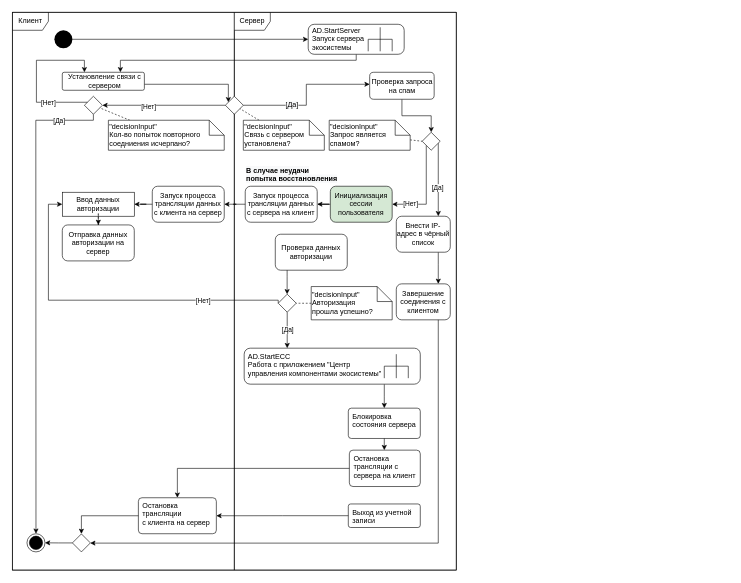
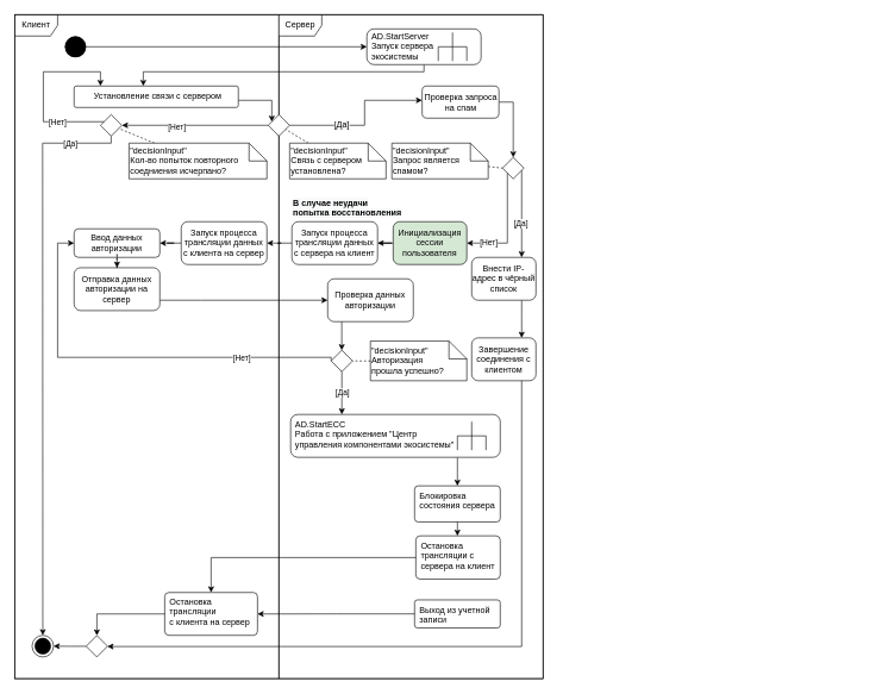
  <mxCell id="0" />
  <mxCell id="1" parent="0" />
  <mxCell id="2" value="" style="group" parent="1" vertex="1" connectable="0"><mxGeometry x="20" y="20" width="740" height="930" as="geometry" /></mxCell>
  <mxCell id="3" value="Клиент" style="shape=umlFrame;whiteSpace=wrap;html=1;strokeColor=default;verticalAlign=middle;fillColor=default;" parent="2" vertex="1"><mxGeometry width="370" height="930.0" as="geometry" /></mxCell>
  <mxCell id="4" value="Сервер" style="shape=umlFrame;whiteSpace=wrap;html=1;strokeColor=default;" parent="2" vertex="1"><mxGeometry x="370" width="370" height="930.0" as="geometry" /></mxCell>
  <mxCell id="5" value="" style="ellipse;html=1;shape=endState;fillColor=#000000;strokeColor=#000000;" parent="2" vertex="1"><mxGeometry x="24.269" y="869.348" width="30" height="30.326" as="geometry" /></mxCell>
  <mxCell id="6" value="&lt;span style=&quot;text-align: center;&quot;&gt;Блокировка состояния сервера&lt;/span&gt;" style="whiteSpace=wrap;html=1;align=left;verticalAlign=top;rounded=1;arcSize=10;spacingLeft=5;labelBorderColor=none;labelBackgroundColor=none;" parent="2" vertex="1"><mxGeometry x="560" y="659.996" width="120" height="50.543" as="geometry" /></mxCell>
  <mxCell id="7" value="" style="edgeStyle=orthogonalEdgeStyle;rounded=0;sketch=0;orthogonalLoop=1;jettySize=auto;html=1;shadow=0;endArrow=classic;endFill=1;strokeColor=default;" parent="2" source="24" target="6" edge="1"><mxGeometry relative="1" as="geometry"><mxPoint x="533.174" y="690" as="sourcePoint" /><Array as="points"><mxPoint x="620" y="640" /><mxPoint x="620" y="640" /></Array></mxGeometry></mxCell>
  <mxCell id="8" value="&lt;span style=&quot;text-align: center;&quot;&gt;Остановка трансляции с сервера на клиент&lt;/span&gt;" style="whiteSpace=wrap;html=1;align=left;verticalAlign=top;rounded=1;arcSize=10;spacingLeft=5;labelBorderColor=none;labelBackgroundColor=none;" parent="2" vertex="1"><mxGeometry x="561.75" y="729.997" width="118.25" height="60.652" as="geometry" /></mxCell>
  <mxCell id="9" value="" style="edgeStyle=orthogonalEdgeStyle;rounded=0;sketch=0;orthogonalLoop=1;jettySize=auto;html=1;shadow=0;endArrow=classic;endFill=1;strokeColor=default;" parent="2" source="6" target="8" edge="1"><mxGeometry relative="1" as="geometry"><Array as="points"><mxPoint x="620" y="788.478" /><mxPoint x="620" y="788.478" /></Array></mxGeometry></mxCell>
  <mxCell id="10" value="&lt;span style=&quot;text-align: center;&quot;&gt;Выход из учетной записи&lt;/span&gt;" style="whiteSpace=wrap;html=1;align=left;verticalAlign=top;rounded=1;arcSize=10;spacingLeft=5;labelBorderColor=none;labelBackgroundColor=none;" parent="2" vertex="1"><mxGeometry x="560" y="819.73" width="120" height="39.24" as="geometry" /></mxCell>
  <mxCell id="11" value="" style="edgeStyle=orthogonalEdgeStyle;rounded=0;sketch=0;orthogonalLoop=1;jettySize=auto;html=1;shadow=0;endArrow=classic;endFill=1;strokeColor=default;" parent="2" source="8" target="21" edge="1"><mxGeometry relative="1" as="geometry" /></mxCell>
  <mxCell id="12" value="Запуск процесса трансляции данных с сервера на клиент" style="whiteSpace=wrap;html=1;rounded=1;" parent="2" vertex="1"><mxGeometry x="388.155" y="290" width="120" height="60" as="geometry" /></mxCell>
  <mxCell id="13" value="Запуск процесса трансляции данных с клиента на сервер" style="whiteSpace=wrap;html=1;rounded=1;" parent="2" vertex="1"><mxGeometry x="233.155" y="290" width="120" height="60" as="geometry" /></mxCell>
  <mxCell id="14" value="" style="edgeStyle=orthogonalEdgeStyle;rounded=0;sketch=0;orthogonalLoop=1;jettySize=auto;html=1;shadow=0;endArrow=classic;endFill=1;strokeColor=default;" parent="2" source="12" target="13" edge="1"><mxGeometry relative="1" as="geometry" /></mxCell>
  <mxCell id="15" value="&lt;span style=&quot;color: rgb(0, 0, 0); font-family: Helvetica; font-size: 12px; font-style: normal; font-variant-ligatures: normal; font-variant-caps: normal; font-weight: 700; letter-spacing: normal; orphans: 2; text-indent: 0px; text-transform: none; widows: 2; word-spacing: 0px; -webkit-text-stroke-width: 0px; background-color: rgb(248, 249, 250); text-decoration-thickness: initial; text-decoration-style: initial; text-decoration-color: initial; float: none; display: inline !important;&quot;&gt;В случае неудачи&lt;/span&gt;&lt;br style=&quot;-webkit-font-smoothing: antialiased; padding: 0px; margin: 0px; color: rgb(0, 0, 0); font-family: Helvetica; font-size: 12px; font-style: normal; font-variant-ligatures: normal; font-variant-caps: normal; font-weight: 700; letter-spacing: normal; orphans: 2; text-indent: 0px; text-transform: none; widows: 2; word-spacing: 0px; -webkit-text-stroke-width: 0px; background-color: rgb(248, 249, 250); text-decoration-thickness: initial; text-decoration-style: initial; text-decoration-color: initial;&quot;&gt;&lt;span style=&quot;color: rgb(0, 0, 0); font-family: Helvetica; font-size: 12px; font-style: normal; font-variant-ligatures: normal; font-variant-caps: normal; font-weight: 700; letter-spacing: normal; orphans: 2; text-indent: 0px; text-transform: none; widows: 2; word-spacing: 0px; -webkit-text-stroke-width: 0px; background-color: rgb(248, 249, 250); text-decoration-thickness: initial; text-decoration-style: initial; text-decoration-color: initial; float: none; display: inline !important;&quot;&gt;попытка восстановления&lt;/span&gt;" style="text;whiteSpace=wrap;html=1;align=left;" parent="2" vertex="1"><mxGeometry x="388.15" y="250" width="190" height="50" as="geometry" /></mxCell>
- <mxCell id="16" value="Ввод данных авторизации" style="whiteSpace=wrap;html=1;rounded=0;" parent="2" vertex="1"><mxGeometry x="83.15" y="300" width="120" height="40" as="geometry" /></mxCell>
+ <mxCell id="16" value="Ввод данных авторизации" style="whiteSpace=wrap;html=1;rounded=1;" parent="2" vertex="1"><mxGeometry x="83.15" y="300" width="120" height="40" as="geometry" /></mxCell>
  <mxCell id="17" value="" style="edgeStyle=orthogonalEdgeStyle;rounded=0;sketch=0;orthogonalLoop=1;jettySize=auto;html=1;shadow=0;endArrow=classic;endFill=1;strokeColor=default;" parent="2" source="13" target="16" edge="1"><mxGeometry relative="1" as="geometry" /></mxCell>
  <mxCell id="18" value="Проверка данных авторизации" style="whiteSpace=wrap;html=1;rounded=1;" parent="2" vertex="1"><mxGeometry x="438.25" y="370" width="120" height="60" as="geometry" /></mxCell>
  <mxCell id="19" value="" style="rhombus;" parent="2" vertex="1"><mxGeometry x="100" y="869.67" width="30" height="30" as="geometry" /></mxCell>
  <mxCell id="20" style="edgeStyle=orthogonalEdgeStyle;rounded=0;sketch=0;orthogonalLoop=1;jettySize=auto;html=1;shadow=0;endArrow=classic;endFill=1;strokeColor=default;startArrow=none;" parent="2" source="19" target="5" edge="1"><mxGeometry relative="1" as="geometry"><mxPoint x="85" y="860" as="targetPoint" /><Array as="points" /></mxGeometry></mxCell>
  <mxCell id="21" value="&lt;span style=&quot;text-align: center;&quot;&gt;Остановка трансляции с&amp;nbsp;&lt;/span&gt;&lt;span style=&quot;text-align: center;&quot;&gt;клиента&lt;/span&gt;&lt;span style=&quot;text-align: center;&quot;&gt;&amp;nbsp;на сервер&lt;/span&gt;" style="whiteSpace=wrap;html=1;align=left;verticalAlign=top;rounded=1;arcSize=10;spacingLeft=5;labelBorderColor=none;labelBackgroundColor=none;" parent="2" vertex="1"><mxGeometry x="210.01" y="809.35" width="130" height="60" as="geometry" /></mxCell>
  <mxCell id="22" value="" style="edgeStyle=orthogonalEdgeStyle;rounded=0;sketch=0;orthogonalLoop=1;jettySize=auto;html=1;shadow=0;endArrow=classic;endFill=1;strokeColor=default;" parent="2" source="10" target="21" edge="1"><mxGeometry relative="1" as="geometry" /></mxCell>
  <mxCell id="23" style="edgeStyle=orthogonalEdgeStyle;rounded=0;sketch=0;orthogonalLoop=1;jettySize=auto;html=1;shadow=0;endArrow=classic;endFill=1;strokeColor=default;" parent="2" source="21" target="19" edge="1"><mxGeometry relative="1" as="geometry" /></mxCell>
  <mxCell id="24" value="AD.StartECC&#10;Работа с приложением &quot;Центр&#10;управления компонентами экосистемы&quot;" style="shape=mxgraph.uml25.behaviorAction;rounded=1;absoluteArcSize=1;arcSize=10;align=left;spacingLeft=5;whiteSpace=wrap;verticalAlign=top;labelBorderColor=none;labelBackgroundColor=none;horizontal=1;" parent="2" vertex="1"><mxGeometry x="386.4" y="560" width="293.6" height="60" as="geometry" /></mxCell>
  <mxCell id="25" value="" style="group;strokeColor=default;dropTarget=0;resizeWidth=1;resizeHeight=1;autosize=0;editable=1;movable=1;resizable=1;rotatable=1;deletable=1;connectable=1;metaEdit=0;collapsible=0;container=0;" parent="1" vertex="1" connectable="0"><mxGeometry x="20" y="20" width="740" height="930" as="geometry" /></mxCell>
  <mxCell id="26" style="edgeStyle=orthogonalEdgeStyle;rounded=0;orthogonalLoop=1;jettySize=auto;html=1;exitX=1;exitY=0.5;exitDx=0;exitDy=0;entryX=1;entryY=0.5;entryDx=0;entryDy=0;" parent="1" edge="1"><mxGeometry relative="1" as="geometry"><mxPoint x="1173.15" y="263.18" as="sourcePoint" /></mxGeometry></mxCell>
  <mxCell id="27" style="edgeStyle=orthogonalEdgeStyle;rounded=0;orthogonalLoop=1;jettySize=auto;html=1;" parent="1" source="28" target="36" edge="1"><mxGeometry relative="1" as="geometry" /></mxCell>
  <mxCell id="28" value="" style="ellipse;fillColor=#000000;strokeColor=none;" parent="1" vertex="1"><mxGeometry x="90" y="50" width="30" height="30" as="geometry" /></mxCell>
  <mxCell id="29" value="" style="edgeStyle=orthogonalEdgeStyle;rounded=0;orthogonalLoop=1;jettySize=auto;html=1;" parent="1" edge="1"><mxGeometry relative="1" as="geometry"><mxPoint x="809.44" y="356.118" as="targetPoint" /></mxGeometry></mxCell>
  <mxCell id="30" style="edgeStyle=orthogonalEdgeStyle;rounded=0;orthogonalLoop=1;jettySize=auto;html=1;exitX=0.5;exitY=1;exitDx=0;exitDy=0;" parent="1" edge="1"><mxGeometry relative="1" as="geometry"><Array as="points"><mxPoint x="763" y="630" /><mxPoint x="1213" y="630" /><mxPoint x="1213" y="210" /><mxPoint x="1105" y="210" /></Array><mxPoint x="1104.974" y="236.36" as="targetPoint" /></mxGeometry></mxCell>
  <mxCell id="31" style="edgeStyle=orthogonalEdgeStyle;rounded=0;orthogonalLoop=1;jettySize=auto;html=1;startArrow=none;" parent="1" edge="1"><mxGeometry relative="1" as="geometry"><Array as="points"><mxPoint x="993" y="490" /><mxPoint x="993" y="515" /></Array><mxPoint x="980" y="515.059" as="targetPoint" /></mxGeometry></mxCell>
  <mxCell id="32" value="[РСУС &lt;br&gt;не&lt;br&gt;запущен(ы)]" style="edgeLabel;html=1;align=center;verticalAlign=middle;resizable=0;points=[];" parent="31" vertex="1" connectable="0"><mxGeometry x="-0.254" relative="1" as="geometry"><mxPoint x="4" y="1" as="offset" /></mxGeometry></mxCell>
  <mxCell id="33" value="" style="edgeStyle=orthogonalEdgeStyle;rounded=0;orthogonalLoop=1;jettySize=auto;html=1;endArrow=classic;endFill=1;" parent="1" edge="1"><mxGeometry relative="1" as="geometry"><Array as="points"><mxPoint x="903" y="263" /><mxPoint x="903" y="263" /></Array><mxPoint x="893.15" y="263.059" as="sourcePoint" /></mxGeometry></mxCell>
  <mxCell id="34" value="" style="edgeStyle=orthogonalEdgeStyle;rounded=0;orthogonalLoop=1;jettySize=auto;html=1;" parent="1" edge="1"><mxGeometry relative="1" as="geometry"><mxPoint x="760" y="264.588" as="sourcePoint" /></mxGeometry></mxCell>
  <mxCell id="35" value="" style="edgeStyle=orthogonalEdgeStyle;rounded=0;orthogonalLoop=1;jettySize=auto;html=1;" parent="1" source="36" target="38" edge="1"><mxGeometry relative="1" as="geometry"><Array as="points"><mxPoint x="593" y="100" /><mxPoint x="200" y="100" /></Array></mxGeometry></mxCell>
  <mxCell id="36" value="AD.StartServer&lt;br&gt;Запуск сервера&lt;br&gt;экосистемы" style="shape=mxgraph.uml25.behaviorAction;html=1;rounded=1;absoluteArcSize=1;arcSize=10;align=left;spacingLeft=5;" parent="1" vertex="1"><mxGeometry x="513.15" y="40" width="160" height="50" as="geometry" /></mxCell>
  <mxCell id="37" style="rounded=0;orthogonalLoop=1;jettySize=auto;html=1;edgeStyle=orthogonalEdgeStyle;" parent="1" source="38" target="43" edge="1"><mxGeometry relative="1" as="geometry"><Array as="points"><mxPoint x="380" y="140" /></Array></mxGeometry></mxCell>
- <mxCell id="38" value="&lt;span style=&quot;&quot;&gt;Установление связи с сервером&lt;/span&gt;" style="whiteSpace=wrap;html=1;align=center;rounded=1;arcSize=10;spacingLeft=5;" parent="1" vertex="1"><mxGeometry x="103.15" y="120" width="136.85" height="30" as="geometry" /></mxCell>
+ <mxCell id="38" value="&lt;span style=&quot;&quot;&gt;Установление связи с сервером&lt;/span&gt;" style="whiteSpace=wrap;html=1;align=center;rounded=1;arcSize=10;spacingLeft=5;" parent="1" vertex="1"><mxGeometry x="103.15" y="120" width="230" height="30" as="geometry" /></mxCell>
  <mxCell id="39" value="" style="edgeStyle=orthogonalEdgeStyle;rounded=0;orthogonalLoop=1;jettySize=auto;html=1;" parent="1" source="43" target="45" edge="1"><mxGeometry relative="1" as="geometry"><Array as="points"><mxPoint x="510" y="175" /><mxPoint x="510" y="140" /></Array></mxGeometry></mxCell>
  <mxCell id="40" value="[&lt;span style=&quot;font-size: 12px; background-color: rgb(248, 249, 250);&quot;&gt;Да]&lt;/span&gt;" style="edgeLabel;html=1;align=center;verticalAlign=middle;resizable=0;points=[];" parent="39" vertex="1" connectable="0"><mxGeometry x="-0.35" y="1" relative="1" as="geometry"><mxPoint as="offset" /></mxGeometry></mxCell>
  <mxCell id="41" value="" style="edgeStyle=orthogonalEdgeStyle;rounded=0;orthogonalLoop=1;jettySize=auto;html=1;" parent="1" source="43" target="48" edge="1"><mxGeometry relative="1" as="geometry" /></mxCell>
  <mxCell id="42" value="[Нет]" style="edgeLabel;html=1;align=center;verticalAlign=middle;resizable=0;points=[];" parent="41" vertex="1" connectable="0"><mxGeometry x="0.26" y="2" relative="1" as="geometry"><mxPoint as="offset" /></mxGeometry></mxCell>
  <mxCell id="43" value="" style="rhombus;" parent="1" vertex="1"><mxGeometry x="375" y="160" width="30" height="30" as="geometry" /></mxCell>
  <mxCell id="44" style="edgeStyle=orthogonalEdgeStyle;rounded=0;sketch=0;orthogonalLoop=1;jettySize=auto;html=1;shadow=0;endArrow=classic;endFill=1;strokeColor=default;" parent="1" source="45" target="59" edge="1"><mxGeometry relative="1" as="geometry" /></mxCell>
- <mxCell id="45" value="Проверка запроса на спам" style="whiteSpace=wrap;html=1;rounded=1;" parent="1" vertex="1"><mxGeometry x="615.61" y="120" width="107.54" height="45" as="geometry" /></mxCell>
+ <mxCell id="45" value="Проверка запроса на спам" style="whiteSpace=wrap;html=1;rounded=1;" parent="1" vertex="1"><mxGeometry x="590.61" y="120" width="107.54" height="45" as="geometry" /></mxCell>
  <mxCell id="46" style="edgeStyle=orthogonalEdgeStyle;rounded=0;orthogonalLoop=1;jettySize=auto;html=1;endArrow=classic;endFill=1;strokeColor=default;shadow=0;sketch=0;" parent="1" source="48" target="5" edge="1"><mxGeometry relative="1" as="geometry"><Array as="points"><mxPoint x="155" y="200" /><mxPoint x="59" y="200" /></Array></mxGeometry></mxCell>
  <mxCell id="47" value="[Да]" style="edgeLabel;html=1;align=center;verticalAlign=middle;resizable=0;points=[];" parent="46" vertex="1" connectable="0"><mxGeometry x="-0.897" y="-1" relative="1" as="geometry"><mxPoint x="-27" y="1" as="offset" /></mxGeometry></mxCell>
  <mxCell id="48" value="" style="rhombus;whiteSpace=wrap;html=1;" parent="1" vertex="1"><mxGeometry x="140" y="160" width="30" height="30" as="geometry" /></mxCell>
  <mxCell id="49" style="edgeStyle=none;rounded=0;orthogonalLoop=1;jettySize=auto;html=1;endArrow=none;endFill=0;strokeColor=default;dashed=1;" parent="1" source="50" target="43" edge="1"><mxGeometry relative="1" as="geometry" /></mxCell>
  <mxCell id="50" value="&lt;div style=&quot;&quot;&gt;&lt;span style=&quot;&quot;&gt;&quot;decisionInput&quot;&lt;/span&gt;&lt;/div&gt;Связь c сервером установлена?" style="shape=note2;boundedLbl=1;html=1;size=25;verticalAlign=middle;align=left;rounded=1;fillColor=default;spacingTop=0;spacing=2;whiteSpace=wrap;labelBackgroundColor=none;" parent="1" vertex="1"><mxGeometry x="405" y="200" width="135" height="50" as="geometry" /></mxCell>
  <mxCell id="51" style="edgeStyle=none;rounded=0;orthogonalLoop=1;jettySize=auto;html=1;dashed=1;endArrow=none;endFill=0;strokeColor=default;" parent="1" source="52" target="48" edge="1"><mxGeometry relative="1" as="geometry" /></mxCell>
  <mxCell id="52" value="&lt;div style=&quot;&quot;&gt;&lt;span style=&quot;background-color: initial;&quot;&gt;&quot;decisionInput&quot;&lt;/span&gt;&lt;/div&gt;&lt;div style=&quot;&quot;&gt;&lt;span style=&quot;text-align: center;&quot;&gt;Кол-во попыток повторного соедниения исчерпано?&lt;/span&gt;&lt;/div&gt;" style="shape=note2;boundedLbl=1;whiteSpace=wrap;html=1;size=25;verticalAlign=middle;align=left;rounded=1;fillColor=default;spacingTop=0;" parent="1" vertex="1"><mxGeometry x="180" y="200" width="193.15" height="50" as="geometry" /></mxCell>
  <mxCell id="53" style="edgeStyle=orthogonalEdgeStyle;rounded=0;orthogonalLoop=1;jettySize=auto;html=1;endArrow=classic;endFill=1;" parent="1" source="48" target="38" edge="1"><mxGeometry relative="1" as="geometry"><mxPoint x="81.3" y="120" as="targetPoint" /><Array as="points"><mxPoint x="60" y="170" /><mxPoint x="60" y="100" /><mxPoint x="140" y="100" /></Array><mxPoint x="142.505" y="280" as="sourcePoint" /></mxGeometry></mxCell>
  <mxCell id="54" value="[Нет]" style="edgeLabel;html=1;align=center;verticalAlign=middle;resizable=0;points=[];" parent="53" vertex="1" connectable="0"><mxGeometry x="-0.451" relative="1" as="geometry"><mxPoint x="4" as="offset" /></mxGeometry></mxCell>
  <mxCell id="55" value="" style="edgeStyle=orthogonalEdgeStyle;rounded=0;sketch=0;orthogonalLoop=1;jettySize=auto;html=1;shadow=0;endArrow=classic;endFill=1;strokeColor=default;" parent="1" source="59" target="63" edge="1"><mxGeometry relative="1" as="geometry"><Array as="points"><mxPoint x="730" y="300" /><mxPoint x="730" y="300" /></Array></mxGeometry></mxCell>
  <mxCell id="56" value="[Да]" style="edgeLabel;html=1;align=center;verticalAlign=middle;resizable=0;points=[];" parent="55" vertex="1" connectable="0"><mxGeometry x="-0.2" relative="1" as="geometry"><mxPoint x="-2" y="25" as="offset" /></mxGeometry></mxCell>
  <mxCell id="57" value="" style="edgeStyle=orthogonalEdgeStyle;rounded=0;sketch=0;orthogonalLoop=1;jettySize=auto;html=1;shadow=0;endArrow=classic;endFill=1;strokeColor=default;" parent="1" source="59" target="66" edge="1"><mxGeometry relative="1" as="geometry"><Array as="points"><mxPoint x="710" y="340" /></Array></mxGeometry></mxCell>
  <mxCell id="58" value="[Нет]" style="edgeLabel;html=1;align=center;verticalAlign=middle;resizable=0;points=[];" parent="57" vertex="1" connectable="0"><mxGeometry x="0.019" relative="1" as="geometry"><mxPoint x="-27" y="19" as="offset" /></mxGeometry></mxCell>
  <mxCell id="59" value="" style="rhombus;" parent="1" vertex="1"><mxGeometry x="703.15" y="220" width="30" height="30" as="geometry" /></mxCell>
  <mxCell id="60" style="rounded=0;sketch=0;orthogonalLoop=1;jettySize=auto;html=1;shadow=0;endArrow=none;endFill=0;strokeColor=default;entryX=0;entryY=0.5;entryDx=0;entryDy=0;dashed=1;" parent="1" source="61" target="59" edge="1"><mxGeometry relative="1" as="geometry" /></mxCell>
  <mxCell id="61" value="&lt;div style=&quot;&quot;&gt;&lt;span style=&quot;&quot;&gt;&quot;decisionInput&quot;&lt;/span&gt;&lt;/div&gt;Запрос является спамом?" style="shape=note2;boundedLbl=1;html=1;size=25;verticalAlign=middle;align=left;rounded=1;fillColor=default;spacingTop=0;spacing=2;whiteSpace=wrap;labelBackgroundColor=none;" parent="1" vertex="1"><mxGeometry x="548.15" y="200" width="135" height="50" as="geometry" /></mxCell>
  <mxCell id="62" value="" style="edgeStyle=orthogonalEdgeStyle;rounded=0;sketch=0;orthogonalLoop=1;jettySize=auto;html=1;shadow=0;endArrow=classic;endFill=1;strokeColor=default;" parent="1" source="63" target="64" edge="1"><mxGeometry relative="1" as="geometry"><Array as="points"><mxPoint x="730" y="440" /><mxPoint x="730" y="440" /></Array></mxGeometry></mxCell>
  <mxCell id="63" value="Внести IP-адрес в чёрный список" style="whiteSpace=wrap;html=1;rounded=1;" parent="1" vertex="1"><mxGeometry x="660" y="360" width="90" height="60" as="geometry" /></mxCell>
  <mxCell id="64" value="Завершение соединения с клиентом" style="whiteSpace=wrap;html=1;rounded=1;" parent="1" vertex="1"><mxGeometry x="660" y="472.75" width="90" height="60" as="geometry" /></mxCell>
  <mxCell id="65" value="" style="edgeStyle=orthogonalEdgeStyle;rounded=0;sketch=0;orthogonalLoop=1;jettySize=auto;html=1;shadow=0;endArrow=classic;endFill=1;strokeColor=default;" parent="1" source="66" target="12" edge="1"><mxGeometry relative="1" as="geometry" /></mxCell>
  <mxCell id="66" value="Инициализация сессии пользователя" style="whiteSpace=wrap;html=1;rounded=1;fillColor=#d5e8d4;" parent="1" vertex="1"><mxGeometry x="550" y="310" width="103.15" height="60" as="geometry" /></mxCell>
  <mxCell id="67" value="" style="edgeStyle=orthogonalEdgeStyle;rounded=0;sketch=0;orthogonalLoop=1;jettySize=auto;html=1;shadow=0;endArrow=classic;endFill=1;strokeColor=default;dashed=1;" parent="1" source="16" target="69" edge="1"><mxGeometry relative="1" as="geometry" /></mxCell>
+ <mxCell id="68" value="" style="edgeStyle=orthogonalEdgeStyle;rounded=0;sketch=0;orthogonalLoop=1;jettySize=auto;html=1;shadow=0;endArrow=classic;endFill=1;strokeColor=default;" parent="1" source="69" target="18" edge="1"><mxGeometry relative="1" as="geometry"><Array as="points"><mxPoint x="280" y="420" /><mxPoint x="280" y="420" /></Array></mxGeometry></mxCell>
  <mxCell id="69" value="Отправка данных авторизации на сервер" style="whiteSpace=wrap;html=1;rounded=1;" parent="1" vertex="1"><mxGeometry x="103.15" y="374.5" width="120" height="60" as="geometry" /></mxCell>
  <mxCell id="70" style="edgeStyle=orthogonalEdgeStyle;rounded=0;sketch=0;orthogonalLoop=1;jettySize=auto;html=1;shadow=0;endArrow=classic;endFill=1;strokeColor=default;" parent="1" source="18" target="75" edge="1"><mxGeometry relative="1" as="geometry"><Array as="points"><mxPoint x="478" y="460" /><mxPoint x="478" y="460" /></Array></mxGeometry></mxCell>
  <mxCell id="71" style="edgeStyle=orthogonalEdgeStyle;rounded=0;sketch=0;orthogonalLoop=1;jettySize=auto;html=1;shadow=0;endArrow=classic;endFill=1;strokeColor=default;" parent="1" source="75" target="24" edge="1"><mxGeometry relative="1" as="geometry"><mxPoint x="478.15" y="570" as="targetPoint" /><Array as="points"><mxPoint x="478" y="595" /><mxPoint x="554" y="595" /></Array></mxGeometry></mxCell>
  <mxCell id="72" value="[Да]" style="edgeLabel;html=1;align=center;verticalAlign=middle;resizable=0;points=[];" parent="71" vertex="1" connectable="0"><mxGeometry x="-0.581" y="3" relative="1" as="geometry"><mxPoint x="-3" y="16" as="offset" /></mxGeometry></mxCell>
  <mxCell id="73" style="edgeStyle=orthogonalEdgeStyle;rounded=0;sketch=0;orthogonalLoop=1;jettySize=auto;html=1;shadow=0;endArrow=classic;endFill=1;strokeColor=default;exitX=0;exitY=0.5;exitDx=0;exitDy=0;" parent="1" source="75" target="16" edge="1"><mxGeometry relative="1" as="geometry"><Array as="points"><mxPoint x="463" y="500" /><mxPoint x="80" y="500" /><mxPoint x="80" y="340" /></Array></mxGeometry></mxCell>
  <mxCell id="74" value="[Нет]" style="edgeLabel;html=1;align=center;verticalAlign=middle;resizable=0;points=[];" parent="73" vertex="1" connectable="0"><mxGeometry x="-0.697" relative="1" as="geometry"><mxPoint x="-44" as="offset" /></mxGeometry></mxCell>
  <mxCell id="75" value="" style="rhombus;" parent="1" vertex="1"><mxGeometry x="463.15" y="490" width="30" height="30" as="geometry" /></mxCell>
  <mxCell id="76" style="edgeStyle=orthogonalEdgeStyle;rounded=0;sketch=0;orthogonalLoop=1;jettySize=auto;html=1;shadow=0;endArrow=none;endFill=0;strokeColor=default;dashed=1;" parent="1" source="77" target="75" edge="1"><mxGeometry relative="1" as="geometry" /></mxCell>
  <mxCell id="77" value="&lt;div style=&quot;&quot;&gt;&lt;span style=&quot;&quot;&gt;&quot;decisionInput&quot;&lt;/span&gt;&lt;/div&gt;&lt;div style=&quot;&quot;&gt;&lt;span style=&quot;text-align: center;&quot;&gt;Авторизация&lt;/span&gt;&lt;/div&gt;&lt;div style=&quot;&quot;&gt;&lt;span style=&quot;text-align: center;&quot;&gt;прошла успешно?&lt;/span&gt;&lt;/div&gt;" style="shape=note2;boundedLbl=1;html=1;size=25;verticalAlign=middle;align=left;rounded=1;fillColor=default;spacingTop=0;spacing=2;whiteSpace=wrap;labelBackgroundColor=none;" parent="1" vertex="1"><mxGeometry x="518.15" y="477.25" width="135" height="55.5" as="geometry" /></mxCell>
  <mxCell id="78" value="" style="edgeStyle=orthogonalEdgeStyle;rounded=0;sketch=0;orthogonalLoop=1;jettySize=auto;html=1;shadow=0;endArrow=classic;endFill=1;strokeColor=default;" parent="1" source="64" target="19" edge="1"><mxGeometry relative="1" as="geometry"><mxPoint x="730" y="532.75" as="sourcePoint" /><mxPoint x="74.269" y="905" as="targetPoint" /><Array as="points"><mxPoint x="730" y="905" /></Array></mxGeometry></mxCell>
